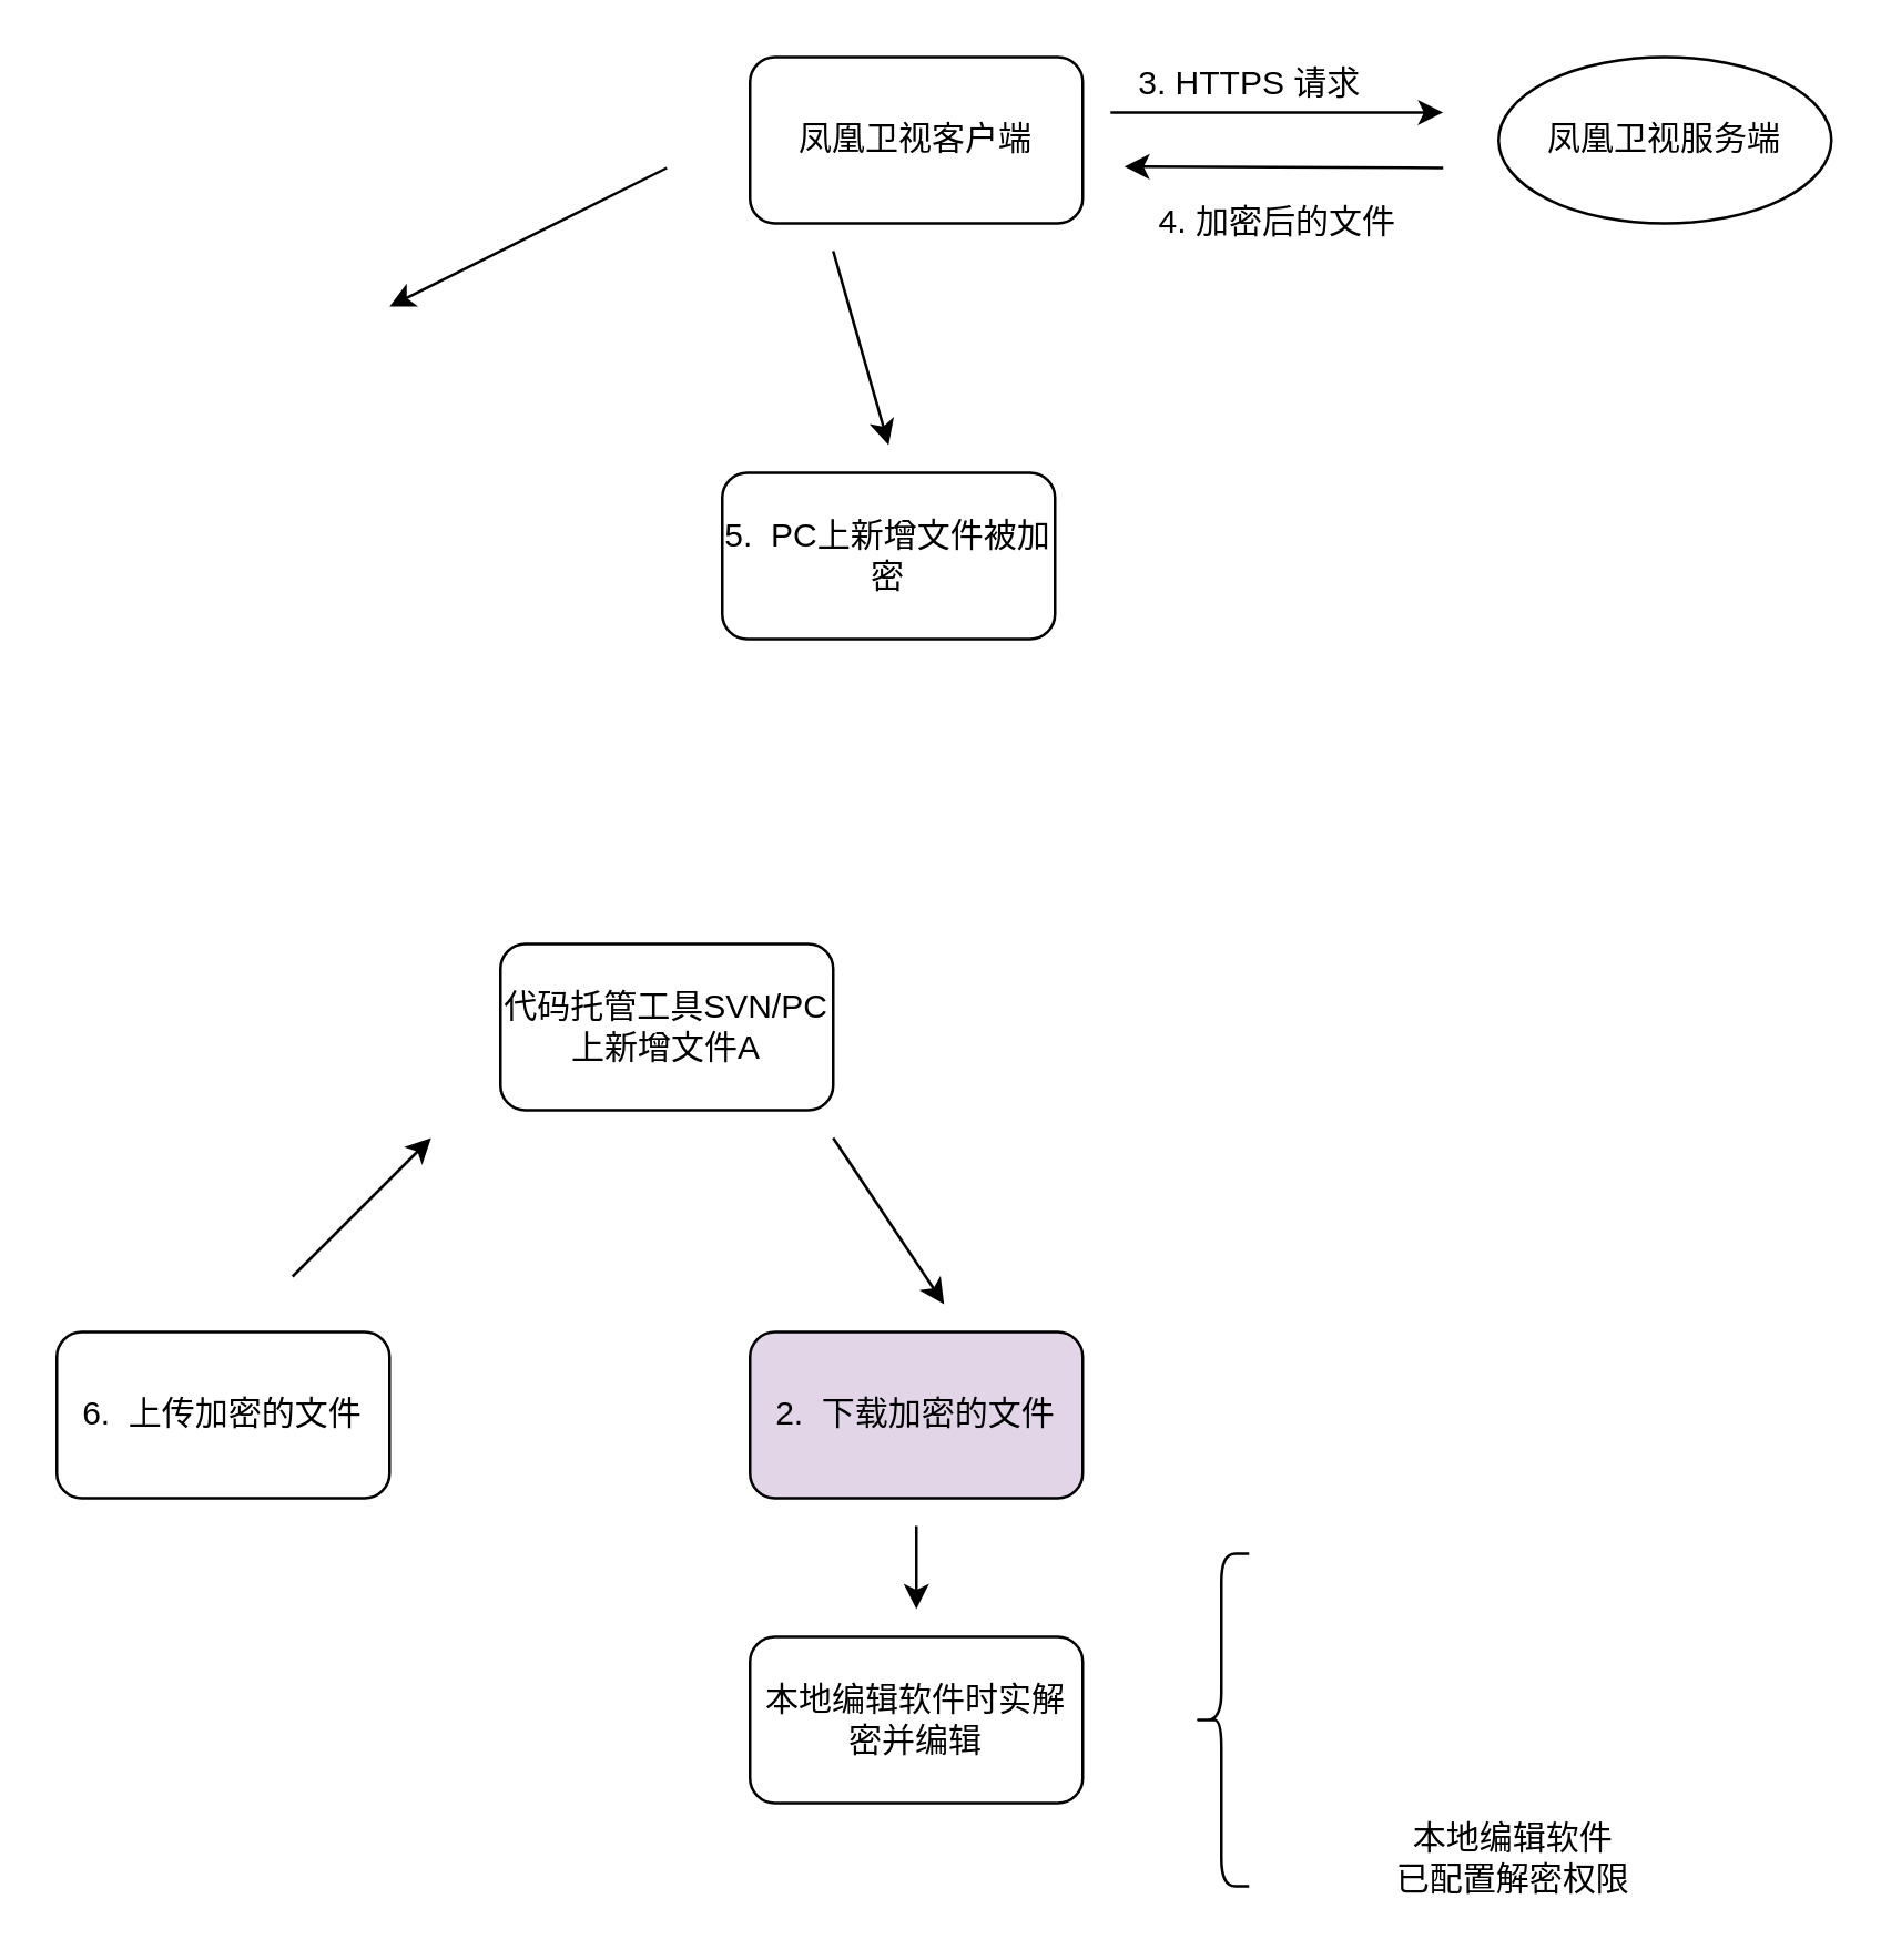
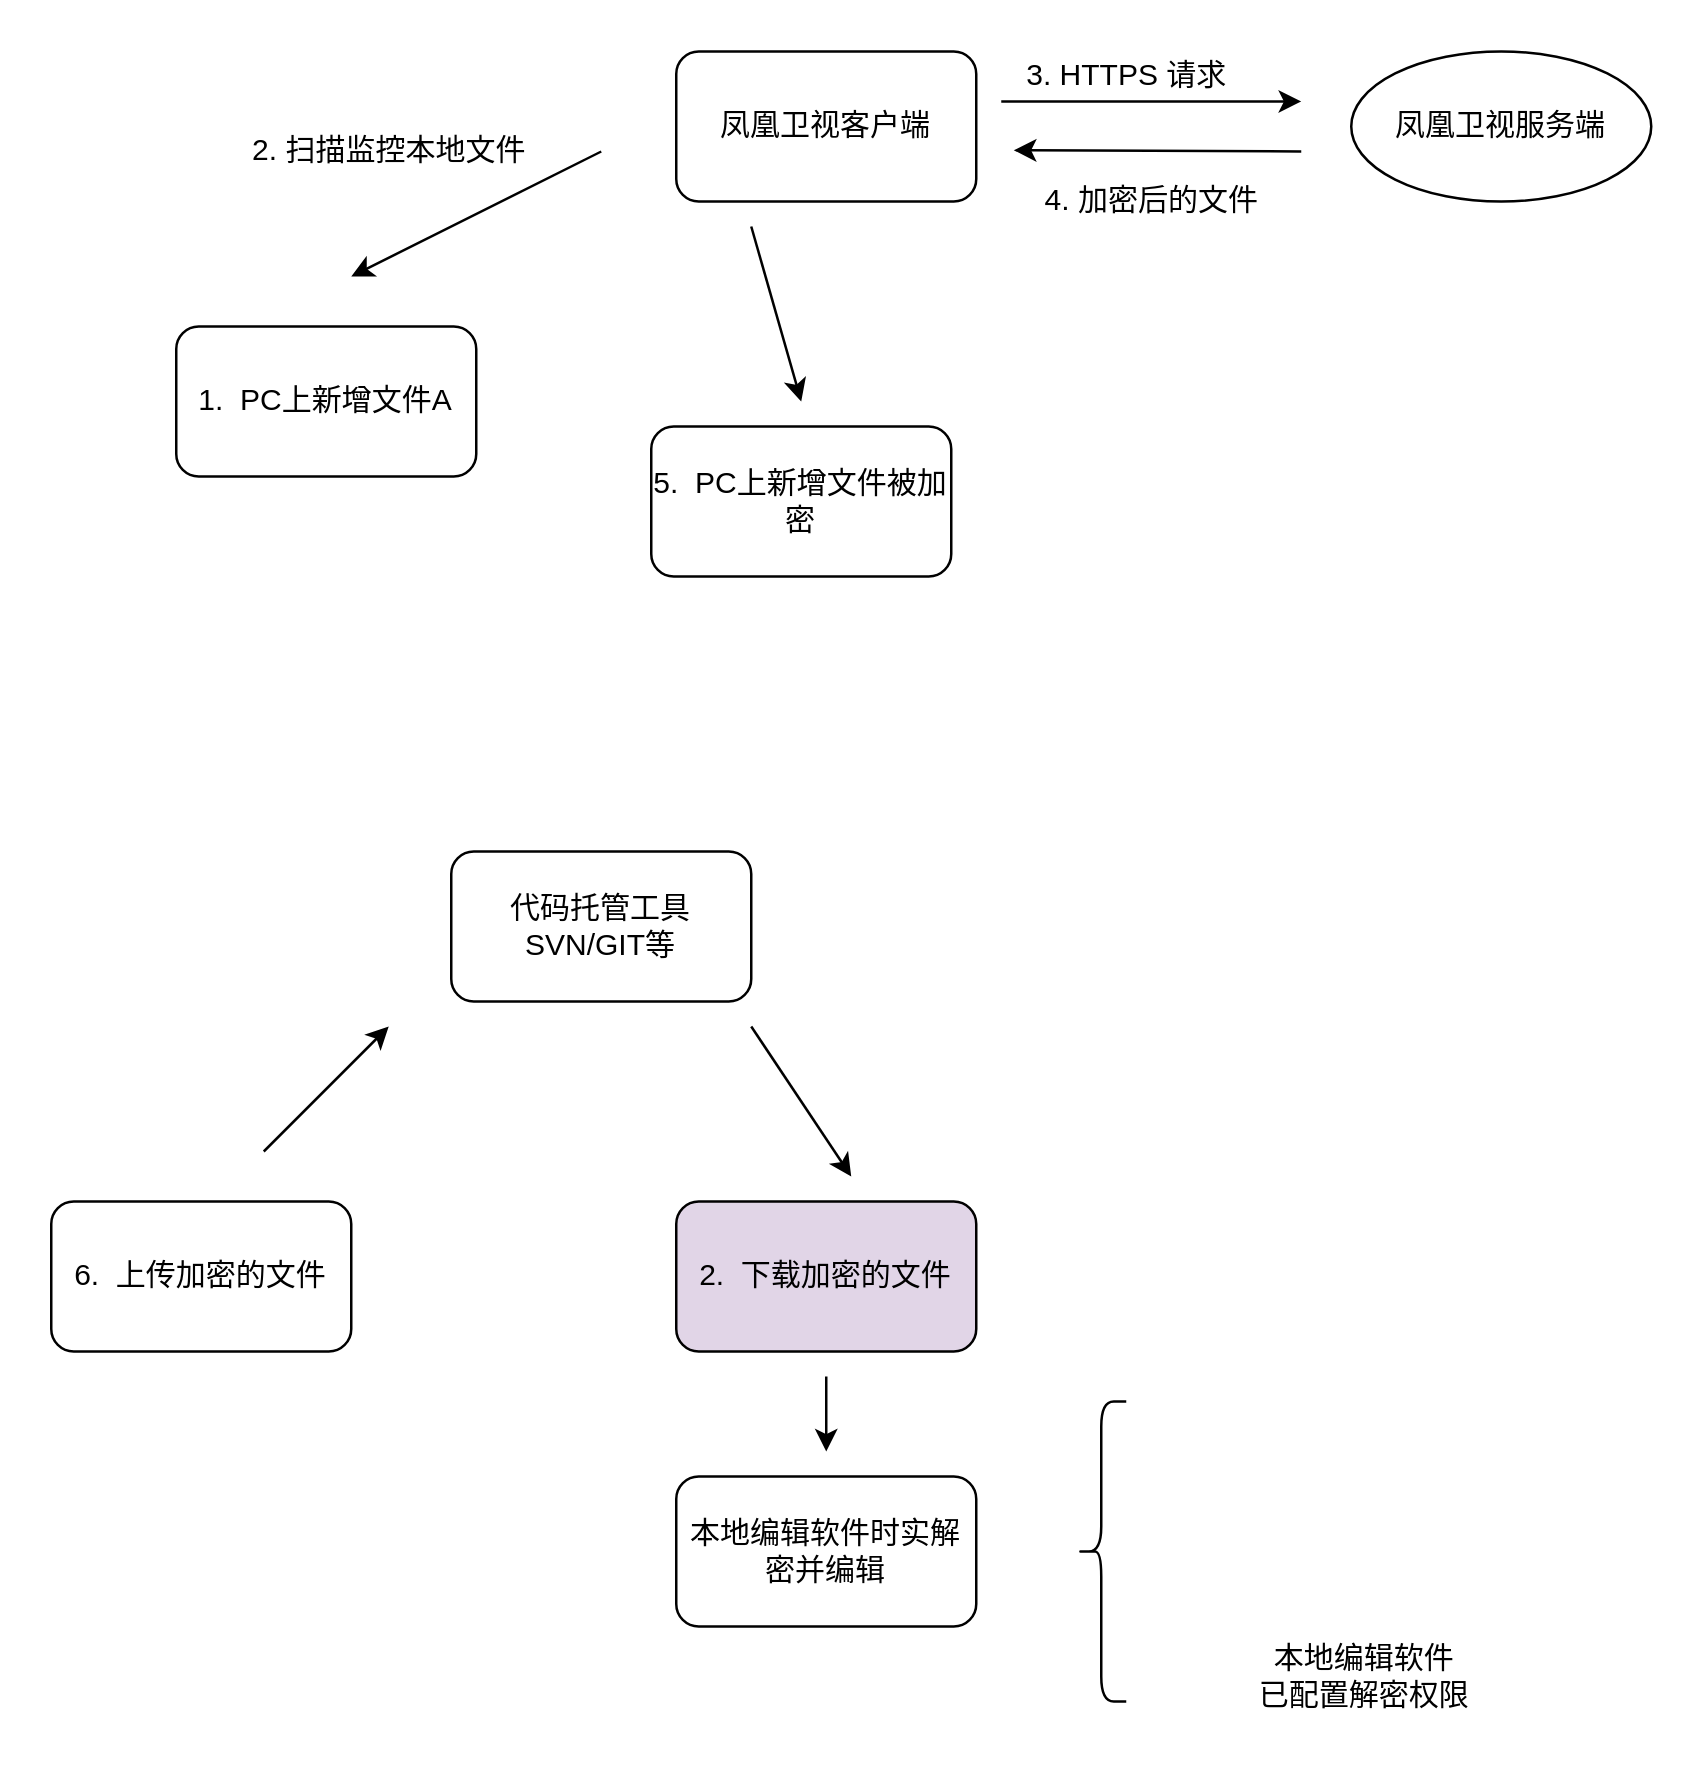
  <mxCell id="0" />
  <mxCell id="1" parent="0" />
+ <mxCell id="2" value="1.&amp;nbsp; PC上新增文件A" style="rounded=1;whiteSpace=wrap;html=1;" vertex="1" parent="1"><mxGeometry x="70" y="130" width="120" height="60" as="geometry" /></mxCell>
  <mxCell id="3" value="凤凰卫视客户端" style="rounded=1;whiteSpace=wrap;html=1;" vertex="1" parent="1"><mxGeometry x="270" y="20" width="120" height="60" as="geometry" /></mxCell>
  <mxCell id="4" value="" style="endArrow=classic;html=1;" edge="1" parent="1"><mxGeometry width="50" height="50" relative="1" as="geometry"><mxPoint x="240" y="60" as="sourcePoint" /><mxPoint x="140" y="110" as="targetPoint" /></mxGeometry></mxCell>
+ <mxCell id="5" value="2.&amp;nbsp;扫描监控本地文件" style="text;html=1;align=center;verticalAlign=middle;resizable=0;points=[];;autosize=1;" vertex="1" parent="1"><mxGeometry x="95" y="50" width="120" height="20" as="geometry" /></mxCell>
  <mxCell id="6" value="凤凰卫视服务端" style="ellipse;whiteSpace=wrap;html=1;" vertex="1" parent="1"><mxGeometry x="540" y="20" width="120" height="60" as="geometry" /></mxCell>
  <mxCell id="7" value="" style="endArrow=classic;html=1;" edge="1" parent="1"><mxGeometry width="50" height="50" relative="1" as="geometry"><mxPoint x="400" y="40" as="sourcePoint" /><mxPoint x="520" y="40" as="targetPoint" /></mxGeometry></mxCell>
  <mxCell id="8" value="3. HTTPS&amp;nbsp;请求" style="text;html=1;align=center;verticalAlign=middle;resizable=0;points=[];;autosize=1;" vertex="1" parent="1"><mxGeometry x="400" y="20" width="100" height="20" as="geometry" /></mxCell>
  <mxCell id="9" value="" style="endArrow=classic;html=1;" edge="1" parent="1"><mxGeometry width="50" height="50" relative="1" as="geometry"><mxPoint x="520" y="60" as="sourcePoint" /><mxPoint x="405" y="59.5" as="targetPoint" /></mxGeometry></mxCell>
  <mxCell id="10" value="4.&amp;nbsp;加密后的文件" style="text;html=1;align=center;verticalAlign=middle;resizable=0;points=[];;autosize=1;" vertex="1" parent="1"><mxGeometry x="410" y="70" width="100" height="20" as="geometry" /></mxCell>
  <mxCell id="11" value="" style="endArrow=classic;html=1;" edge="1" parent="1"><mxGeometry width="50" height="50" relative="1" as="geometry"><mxPoint x="300" y="90" as="sourcePoint" /><mxPoint x="320" y="160" as="targetPoint" /></mxGeometry></mxCell>
  <mxCell id="12" value="5.&amp;nbsp; PC上新增文件被加密" style="rounded=1;whiteSpace=wrap;html=1;" vertex="1" parent="1"><mxGeometry x="260" y="170" width="120" height="60" as="geometry" /></mxCell>
- <mxCell id="13" value="代码托管工具SVN/PC上新增文件A" style="rounded=1;whiteSpace=wrap;html=1;" vertex="1" parent="1"><mxGeometry x="180" y="340" width="120" height="60" as="geometry" /></mxCell>
+ <mxCell id="13" value="代码托管工具SVN/GIT等" style="rounded=1;whiteSpace=wrap;html=1;" vertex="1" parent="1"><mxGeometry x="180" y="340" width="120" height="60" as="geometry" /></mxCell>
  <mxCell id="14" value="6.&amp;nbsp; 上传加密的文件" style="rounded=1;whiteSpace=wrap;html=1;" vertex="1" parent="1"><mxGeometry x="20" y="480" width="120" height="60" as="geometry" /></mxCell>
  <mxCell id="15" value="" style="endArrow=classic;html=1;" edge="1" parent="1"><mxGeometry width="50" height="50" relative="1" as="geometry"><mxPoint x="105" y="460" as="sourcePoint" /><mxPoint x="155" y="410" as="targetPoint" /></mxGeometry></mxCell>
  <mxCell id="16" value="2.&amp;nbsp; 下载加密的文件" style="rounded=1;whiteSpace=wrap;html=1;fillColor=#e1d5e7;" vertex="1" parent="1"><mxGeometry x="270" y="480" width="120" height="60" as="geometry" /></mxCell>
  <mxCell id="17" value="" style="endArrow=classic;html=1;" edge="1" parent="1"><mxGeometry width="50" height="50" relative="1" as="geometry"><mxPoint x="300" y="410" as="sourcePoint" /><mxPoint x="340" y="470" as="targetPoint" /></mxGeometry></mxCell>
  <mxCell id="18" value="本地编辑软件时实解密并编辑" style="rounded=1;whiteSpace=wrap;html=1;" vertex="1" parent="1"><mxGeometry x="270" y="590" width="120" height="60" as="geometry" /></mxCell>
  <mxCell id="19" value="" style="shape=curlyBracket;whiteSpace=wrap;html=1;rounded=1;" vertex="1" parent="1"><mxGeometry x="430" y="560" width="20" height="120" as="geometry" /></mxCell>
  <mxCell id="20" value="本地编辑软件&lt;br&gt;已配置解密权限" style="text;html=1;align=center;verticalAlign=middle;resizable=0;points=[];;autosize=1;" vertex="1" parent="1"><mxGeometry x="495" y="655" width="100" height="30" as="geometry" /></mxCell>
  <mxCell id="21" value="" style="endArrow=classic;html=1;" edge="1" parent="1"><mxGeometry width="50" height="50" relative="1" as="geometry"><mxPoint x="330" y="550" as="sourcePoint" /><mxPoint x="330" y="580" as="targetPoint" /></mxGeometry></mxCell>
